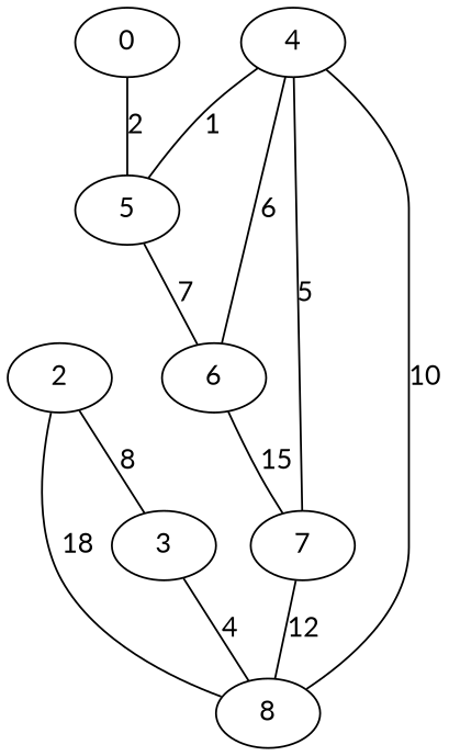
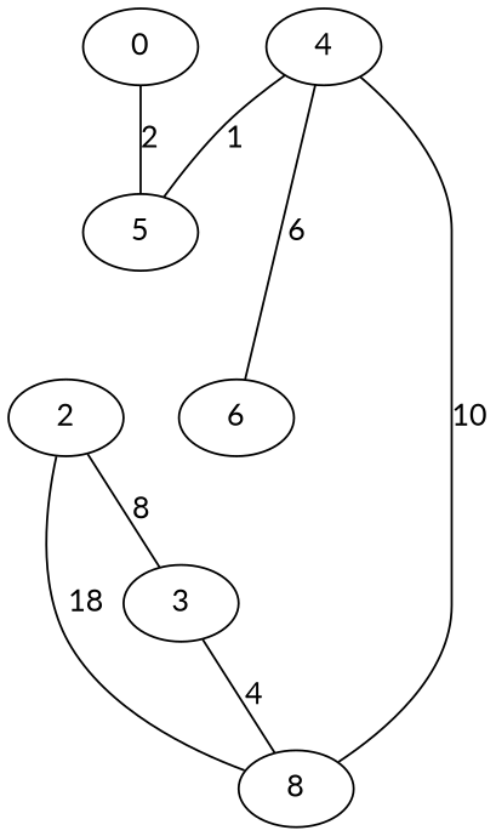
  graph {
    fontname=Lato
    node [fontname=Lato]
    edge [fontname=Lato]
    0
    5
    6
    2
    3
    8
-   7
    4
    0 -- 5 [label=2]
-   5 -- 6 [label=7]
-   6 -- 7 [label=15]
    2 -- 3 [label=8]
    2 -- 8 [label=18]
    3 -- 8 [label=4]
-   7 -- 8 [label=12]
    4 -- 5 [label=1]
    4 -- 6 [label=6]
    4 -- 8 [label=10]
-   4 -- 7 [label=5]
  }
